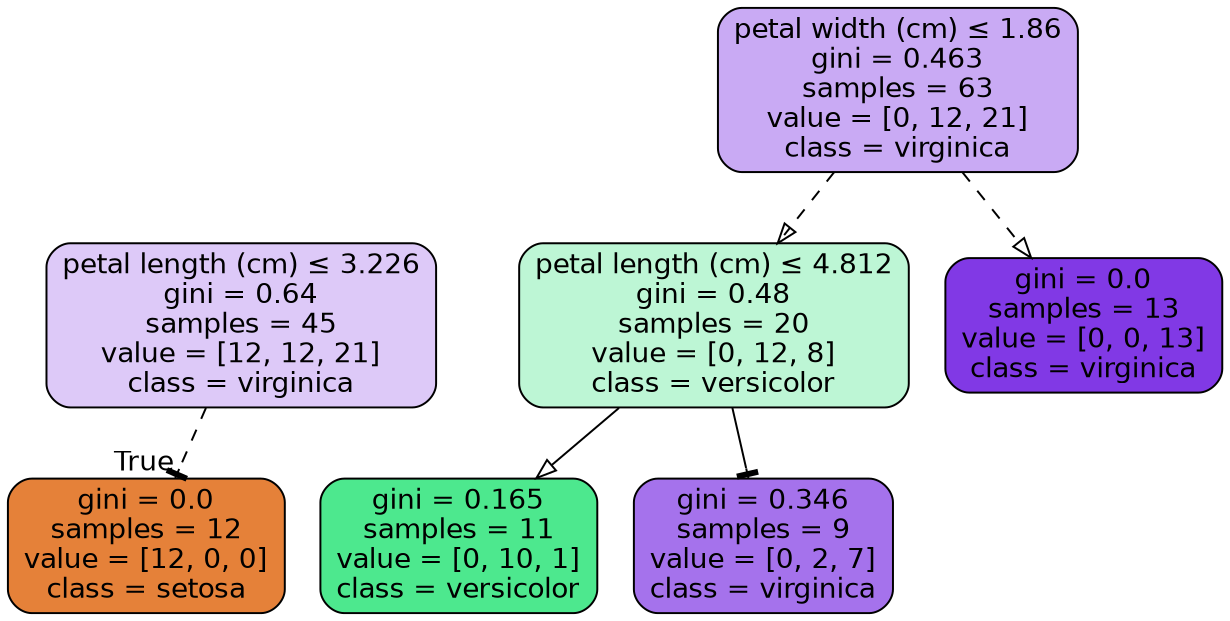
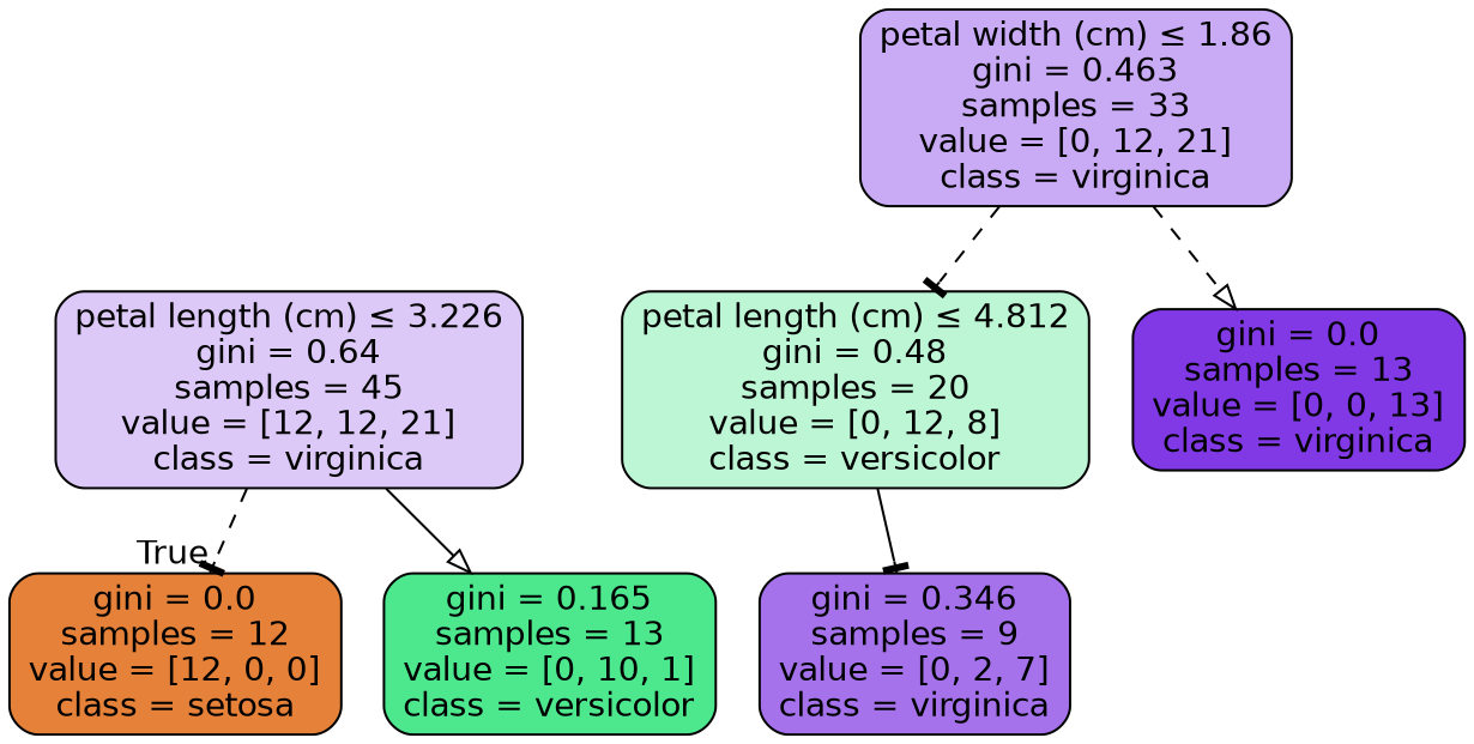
  digraph {
    node [color=black fontname=helvetica shape=box style="filled, rounded"]
    edge [arrowhead=tee fontname=helvetica style=dashed]
    n1 [fillcolor="#ddc9f8" label=<petal length (cm) &le; 3.226<br/>gini = 0.64<br/>samples = 45<br/>value = [12, 12, 21]<br/>class = virginica>]
    n2 [fillcolor="#e58139" label=<gini = 0.0<br/>samples = 12<br/>value = [12, 0, 0]<br/>class = setosa>]
-   n3 [fillcolor="#c9aaf4" label=<petal width (cm) &le; 1.86<br/>gini = 0.463<br/>samples = 63<br/>value = [0, 12, 21]<br/>class = virginica>]
+   n3 [fillcolor="#c9aaf4" label=<petal width (cm) &le; 1.86<br/>gini = 0.463<br/>samples = 33<br/>value = [0, 12, 21]<br/>class = virginica>]
    n4 [fillcolor="#bdf6d5" label=<petal length (cm) &le; 4.812<br/>gini = 0.48<br/>samples = 20<br/>value = [0, 12, 8]<br/>class = versicolor>]
    n5 [fillcolor="#8139e5" label=<gini = 0.0<br/>samples = 13<br/>value = [0, 0, 13]<br/>class = virginica>]
-   n6 [fillcolor="#4de88e" label=<gini = 0.165<br/>samples = 11<br/>value = [0, 10, 1]<br/>class = versicolor>]
+   n6 [fillcolor="#4de88e" label=<gini = 0.165<br/>samples = 13<br/>value = [0, 10, 1]<br/>class = versicolor>]
    n7 [fillcolor="#a572ec" label=<gini = 0.346<br/>samples = 9<br/>value = [0, 2, 7]<br/>class = virginica>]
    n1 -> n2 [headlabel=True labelangle=45 labeldistance=2.5]
-   n3 -> n4 [arrowhead=onormal]
+   n3 -> n4
    n3 -> n5 [arrowhead=onormal]
-   n4 -> n6 [arrowhead=onormal style=solid]
+   n1 -> n6 [arrowhead=onormal style=solid]
    n4 -> n7 [style=solid]
  }
